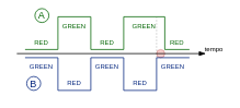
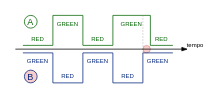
  <mxCell id="0" />
  <mxCell id="1" parent="0" />
  <mxCell id="2" value="" style="ellipse;whiteSpace=wrap;html=1;strokeWidth=0.5;fillColor=#f8cecc;strokeColor=#b85450;" vertex="1" parent="1"><mxGeometry x="190" y="60" width="10" height="10" as="geometry" /></mxCell>
  <mxCell id="3" value="" style="endArrow=blockThin;html=1;rounded=0;endFill=1;" edge="1" parent="1"><mxGeometry width="50" height="50" relative="1" as="geometry"><mxPoint x="20" y="65" as="sourcePoint" /><mxPoint x="250" y="65" as="targetPoint" /></mxGeometry></mxCell>
  <mxCell id="4" value="" style="endArrow=none;html=1;rounded=0;fillColor=#dae8fc;strokeColor=#03257e;" edge="1" parent="1"><mxGeometry width="50" height="50" relative="1" as="geometry"><mxPoint x="150" y="110" as="sourcePoint" /><mxPoint x="150" y="70" as="targetPoint" /></mxGeometry></mxCell>
  <mxCell id="5" value="" style="endArrow=none;html=1;rounded=0;fillColor=#dae8fc;strokeColor=#03257e;" edge="1" parent="1"><mxGeometry width="50" height="50" relative="1" as="geometry"><mxPoint x="150" y="110" as="sourcePoint" /><mxPoint x="190" y="110" as="targetPoint" /></mxGeometry></mxCell>
  <mxCell id="6" value="" style="endArrow=none;html=1;rounded=0;fillColor=#dae8fc;strokeColor=#03257e;" edge="1" parent="1"><mxGeometry width="50" height="50" relative="1" as="geometry"><mxPoint x="110" y="70" as="sourcePoint" /><mxPoint x="150" y="70" as="targetPoint" /></mxGeometry></mxCell>
  <mxCell id="7" value="" style="endArrow=none;html=1;rounded=0;fillColor=#dae8fc;strokeColor=#03257e;" edge="1" parent="1"><mxGeometry width="50" height="50" relative="1" as="geometry"><mxPoint x="190" y="110" as="sourcePoint" /><mxPoint x="190" y="70" as="targetPoint" /></mxGeometry></mxCell>
  <mxCell id="8" value="" style="endArrow=none;html=1;rounded=0;fillColor=#dae8fc;strokeColor=#03257e;" edge="1" parent="1"><mxGeometry width="50" height="50" relative="1" as="geometry"><mxPoint x="190" y="70" as="sourcePoint" /><mxPoint x="230" y="70" as="targetPoint" /></mxGeometry></mxCell>
  <mxCell id="9" value="" style="endArrow=none;html=1;rounded=0;fillColor=#ffe6cc;strokeColor=#006400;" edge="1" parent="1"><mxGeometry width="50" height="50" relative="1" as="geometry"><mxPoint x="110" y="60" as="sourcePoint" /><mxPoint x="150" y="60" as="targetPoint" /></mxGeometry></mxCell>
  <mxCell id="10" value="" style="endArrow=none;html=1;rounded=0;fillColor=#ffe6cc;strokeColor=#006400;" edge="1" parent="1"><mxGeometry width="50" height="50" relative="1" as="geometry"><mxPoint x="150" y="60" as="sourcePoint" /><mxPoint x="150" y="20" as="targetPoint" /></mxGeometry></mxCell>
  <mxCell id="11" value="" style="endArrow=none;html=1;rounded=0;fillColor=#ffe6cc;strokeColor=#006400;" edge="1" parent="1"><mxGeometry width="50" height="50" relative="1" as="geometry"><mxPoint x="150" y="20" as="sourcePoint" /><mxPoint x="200" y="20" as="targetPoint" /></mxGeometry></mxCell>
  <mxCell id="12" value="" style="endArrow=none;html=1;rounded=0;fillColor=#ffe6cc;strokeColor=#006400;" edge="1" parent="1"><mxGeometry width="50" height="50" relative="1" as="geometry"><mxPoint x="200" y="60" as="sourcePoint" /><mxPoint x="200" y="20" as="targetPoint" /></mxGeometry></mxCell>
  <mxCell id="13" value="" style="endArrow=none;html=1;rounded=0;fillColor=#ffe6cc;strokeColor=#006400;" edge="1" parent="1"><mxGeometry width="50" height="50" relative="1" as="geometry"><mxPoint x="200" y="60" as="sourcePoint" /><mxPoint x="230" y="60" as="targetPoint" /></mxGeometry></mxCell>
  <mxCell id="14" value="" style="endArrow=none;html=1;rounded=0;fillColor=#ffe6cc;strokeColor=#006400;" edge="1" parent="1"><mxGeometry width="50" height="50" relative="1" as="geometry"><mxPoint x="110" y="60" as="sourcePoint" /><mxPoint x="110" y="20" as="targetPoint" /></mxGeometry></mxCell>
  <mxCell id="15" value="" style="endArrow=none;html=1;rounded=0;fillColor=#dae8fc;strokeColor=#03257e;" edge="1" parent="1"><mxGeometry width="50" height="50" relative="1" as="geometry"><mxPoint x="110" y="110" as="sourcePoint" /><mxPoint x="110" y="70" as="targetPoint" /></mxGeometry></mxCell>
  <mxCell id="16" value="" style="endArrow=none;html=1;rounded=0;fillColor=#ffe6cc;strokeColor=#006400;" edge="1" parent="1"><mxGeometry width="50" height="50" relative="1" as="geometry"><mxPoint x="70" y="20" as="sourcePoint" /><mxPoint x="110" y="20" as="targetPoint" /></mxGeometry></mxCell>
  <mxCell id="17" value="" style="endArrow=none;html=1;rounded=0;fillColor=#ffe6cc;strokeColor=#006400;" edge="1" parent="1"><mxGeometry width="50" height="50" relative="1" as="geometry"><mxPoint x="70" y="60" as="sourcePoint" /><mxPoint x="70" y="20" as="targetPoint" /></mxGeometry></mxCell>
  <mxCell id="18" value="" style="endArrow=none;html=1;rounded=0;fillColor=#dae8fc;strokeColor=#03257e;" edge="1" parent="1"><mxGeometry width="50" height="50" relative="1" as="geometry"><mxPoint x="70" y="110" as="sourcePoint" /><mxPoint x="70" y="70" as="targetPoint" /></mxGeometry></mxCell>
  <mxCell id="19" value="" style="endArrow=none;html=1;rounded=0;fillColor=#dae8fc;strokeColor=#03257e;" edge="1" parent="1"><mxGeometry width="50" height="50" relative="1" as="geometry"><mxPoint x="70" y="110" as="sourcePoint" /><mxPoint x="110" y="110" as="targetPoint" /></mxGeometry></mxCell>
  <mxCell id="20" value="" style="endArrow=none;html=1;rounded=0;fillColor=#dae8fc;strokeColor=#03257e;" edge="1" parent="1"><mxGeometry width="50" height="50" relative="1" as="geometry"><mxPoint x="30" y="70" as="sourcePoint" /><mxPoint x="70" y="70" as="targetPoint" /></mxGeometry></mxCell>
  <mxCell id="21" value="" style="endArrow=none;html=1;rounded=0;fillColor=#ffe6cc;strokeColor=#006400;" edge="1" parent="1"><mxGeometry width="50" height="50" relative="1" as="geometry"><mxPoint x="30" y="60" as="sourcePoint" /><mxPoint x="70" y="60" as="targetPoint" /></mxGeometry></mxCell>
  <mxCell id="22" value="&lt;font color=&quot;#006400&quot; style=&quot;font-size: 8px;&quot;&gt;RED&lt;/font&gt;" style="text;html=1;strokeColor=none;fillColor=none;align=center;verticalAlign=middle;whiteSpace=wrap;rounded=0;" vertex="1" parent="1"><mxGeometry x="30" y="40" width="40" height="20" as="geometry" /></mxCell>
  <mxCell id="23" value="&lt;font color=&quot;#006400&quot; style=&quot;font-size: 8px;&quot;&gt;GREEN&lt;/font&gt;" style="text;html=1;strokeColor=none;fillColor=none;align=center;verticalAlign=middle;whiteSpace=wrap;rounded=0;" vertex="1" parent="1"><mxGeometry x="70" y="20" width="40" height="20" as="geometry" /></mxCell>
  <mxCell id="24" value="&lt;font color=&quot;#006400&quot; style=&quot;font-size: 8px;&quot;&gt;RED&lt;/font&gt;" style="text;html=1;strokeColor=none;fillColor=none;align=center;verticalAlign=middle;whiteSpace=wrap;rounded=0;" vertex="1" parent="1"><mxGeometry x="110" y="40" width="40" height="20" as="geometry" /></mxCell>
  <mxCell id="25" value="&lt;font color=&quot;#006400&quot; style=&quot;font-size: 8px;&quot;&gt;GREEN&lt;/font&gt;" style="text;html=1;strokeColor=none;fillColor=none;align=center;verticalAlign=middle;whiteSpace=wrap;rounded=0;" vertex="1" parent="1"><mxGeometry x="150" y="20" width="50" height="20" as="geometry" /></mxCell>
  <mxCell id="26" value="&lt;font color=&quot;#006400&quot; style=&quot;font-size: 8px;&quot;&gt;RED&lt;/font&gt;" style="text;html=1;strokeColor=none;fillColor=none;align=center;verticalAlign=middle;whiteSpace=wrap;rounded=0;" vertex="1" parent="1"><mxGeometry x="200" y="40" width="30" height="20" as="geometry" /></mxCell>
  <mxCell id="27" value="&lt;font color=&quot;#03257e&quot; style=&quot;font-size: 8px;&quot;&gt;GREEN&lt;/font&gt;" style="text;html=1;strokeColor=none;fillColor=none;align=center;verticalAlign=middle;whiteSpace=wrap;rounded=0;" vertex="1" parent="1"><mxGeometry x="30" y="70" width="40" height="20" as="geometry" /></mxCell>
  <mxCell id="28" value="&lt;font color=&quot;#03257e&quot; style=&quot;font-size: 8px;&quot;&gt;RED&lt;/font&gt;" style="text;html=1;strokeColor=none;fillColor=none;align=center;verticalAlign=middle;whiteSpace=wrap;rounded=0;" vertex="1" parent="1"><mxGeometry x="70" y="90" width="40" height="20" as="geometry" /></mxCell>
  <mxCell id="29" value="&lt;font color=&quot;#03257e&quot; style=&quot;font-size: 8px;&quot;&gt;RED&lt;/font&gt;" style="text;html=1;strokeColor=none;fillColor=none;align=center;verticalAlign=middle;whiteSpace=wrap;rounded=0;" vertex="1" parent="1"><mxGeometry x="150" y="90" width="40" height="20" as="geometry" /></mxCell>
  <mxCell id="30" value="&lt;font color=&quot;#03257e&quot; style=&quot;font-size: 8px;&quot;&gt;GREEN&lt;/font&gt;" style="text;html=1;strokeColor=none;fillColor=none;align=center;verticalAlign=middle;whiteSpace=wrap;rounded=0;" vertex="1" parent="1"><mxGeometry x="110" y="70" width="40" height="20" as="geometry" /></mxCell>
  <mxCell id="31" value="&lt;font color=&quot;#03257e&quot; style=&quot;font-size: 8px;&quot;&gt;GREEN&lt;/font&gt;" style="text;html=1;strokeColor=none;fillColor=none;align=center;verticalAlign=middle;whiteSpace=wrap;rounded=0;" vertex="1" parent="1"><mxGeometry x="190" y="70" width="40" height="20" as="geometry" /></mxCell>
  <mxCell id="32" value="&lt;font style=&quot;font-size: 8px;&quot;&gt;tempo&lt;/font&gt;" style="text;html=1;strokeColor=none;fillColor=none;align=center;verticalAlign=middle;whiteSpace=wrap;rounded=0;" vertex="1" parent="1"><mxGeometry x="250" y="53" width="20" height="10" as="geometry" /></mxCell>
  <mxCell id="33" value="" style="endArrow=none;dashed=1;html=1;dashPattern=1 3;strokeWidth=0.5;rounded=0;jumpSize=6;exitX=0;exitY=0;exitDx=0;exitDy=0;" edge="1" parent="1" source="31"><mxGeometry width="50" height="50" relative="1" as="geometry"><mxPoint x="190" y="60" as="sourcePoint" /><mxPoint x="190" y="20" as="targetPoint" /></mxGeometry></mxCell>
- <mxCell id="34" value="&lt;font color=&quot;#006400&quot;&gt;A&lt;/font&gt;" style="ellipse;whiteSpace=wrap;html=1;aspect=fixed;strokeColor=#006400;" vertex="1" parent="1"><mxGeometry x="42" y="10" width="17" height="17" as="geometry" /></mxCell>
- <mxCell id="35" value="&lt;font color=&quot;#03257e&quot;&gt;B&lt;/font&gt;" style="ellipse;whiteSpace=wrap;html=1;aspect=fixed;strokeColor=#03257e;" vertex="1" parent="1"><mxGeometry x="32" y="93" width="17" height="17" as="geometry" /></mxCell>
+ <mxCell id="34" value="&lt;font color=&quot;#006400&quot;&gt;A&lt;/font&gt;" style="ellipse;whiteSpace=wrap;html=1;aspect=fixed;strokeColor=#006400;" vertex="1" parent="1"><mxGeometry x="32" y="20" width="17" height="17" as="geometry" /></mxCell>
+ <mxCell id="35" value="&lt;font color=&quot;#03257e&quot;&gt;B&lt;/font&gt;" style="ellipse;whiteSpace=wrap;html=1;aspect=fixed;strokeColor=#03257e;fillColor=#f8cecc;" vertex="1" parent="1"><mxGeometry x="32" y="93" width="17" height="17" as="geometry" /></mxCell>
